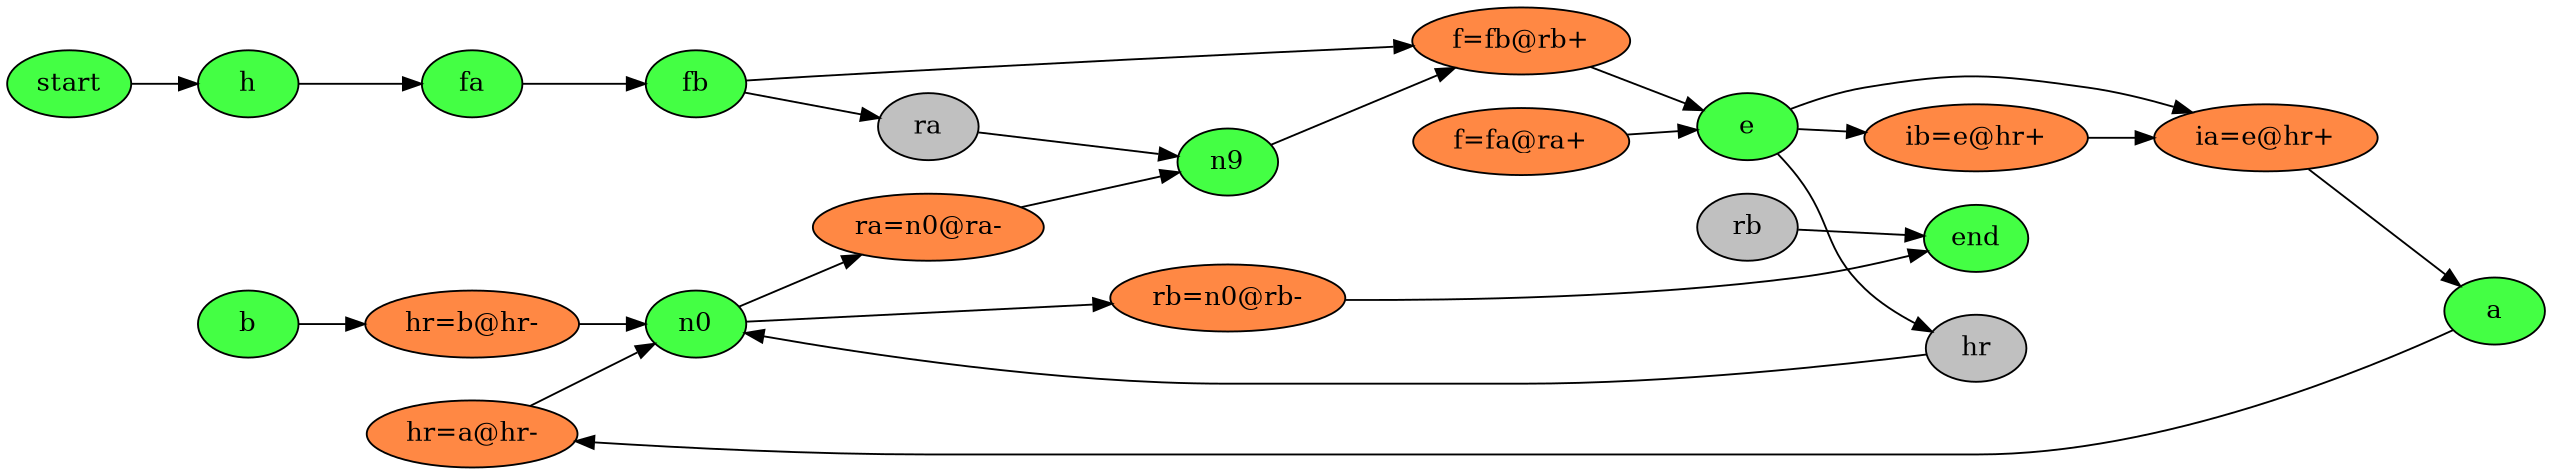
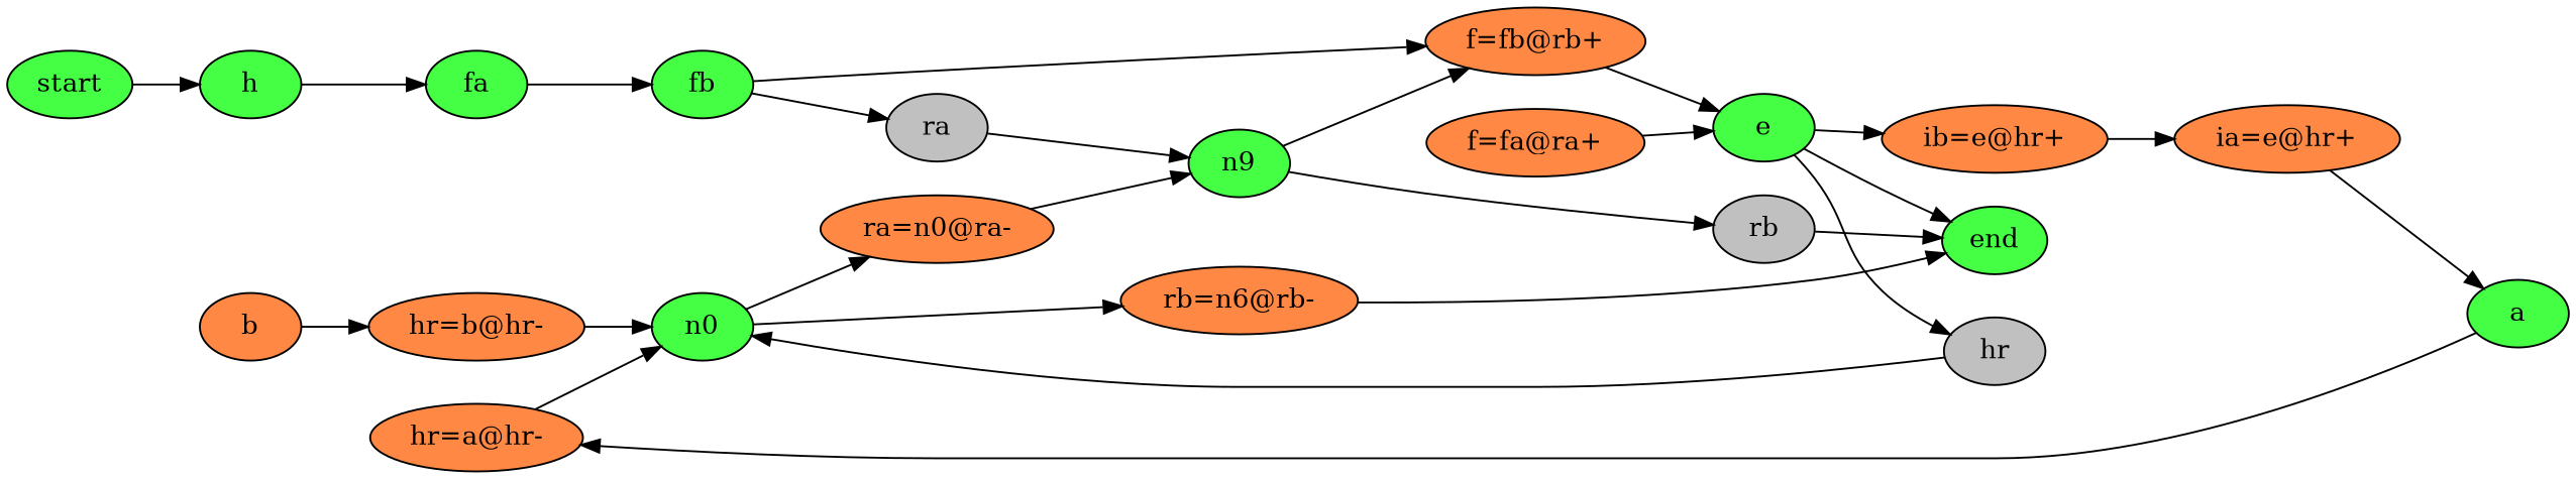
  strict digraph {
    rankdir=LR
    node [fillcolor="#44ff44" style=filled]
    "hr=a@hr-" [fillcolor="#ff8844"]
    a
    n0
    "ra=n0@ra-" [fillcolor="#ff8844"]
-   "rb=n0@rb-" [fillcolor="#ff8844"]
+   "rb=n0@rb-" [fillcolor="#ff8844" label="rb=n6@rb-"]
    "hr=b@hr-" [fillcolor="#ff8844"]
-   b
+   b [fillcolor="#ff8844"]
    hr [fillcolor=gray]
    e
    "ia=e@hr+" [fillcolor="#ff8844"]
    "ib=e@hr+" [fillcolor="#ff8844"]
    fa
    fb
    ra [fillcolor=gray]
    "f=fb@rb+" [fillcolor="#ff8844"]
    n1 [label=n9]
    "f=fa@ra+" [fillcolor="#ff8844"]
    rb [fillcolor=gray]
    h
    end
    start
    "hr=a@hr-" -> n0
    a -> "hr=a@hr-"
    n0 -> "ra=n0@ra-"
    n0 -> "rb=n0@rb-"
    "ra=n0@ra-" -> n1
    "rb=n0@rb-" -> end
    "hr=b@hr-" -> n0
    b -> "hr=b@hr-"
    hr -> n0
    e -> hr
-   e -> "ia=e@hr+"
+   e -> end
    e -> "ib=e@hr+"
    "ia=e@hr+" -> a
    "ib=e@hr+" -> "ia=e@hr+"
    fa -> fb
    fb -> ra
    fb -> "f=fb@rb+"
    ra -> n1
    "f=fb@rb+" -> e
    n1 -> "f=fb@rb+"
+   n1 -> rb
    "f=fa@ra+" -> e
    rb -> end
    h -> fa
    start -> h
  }
